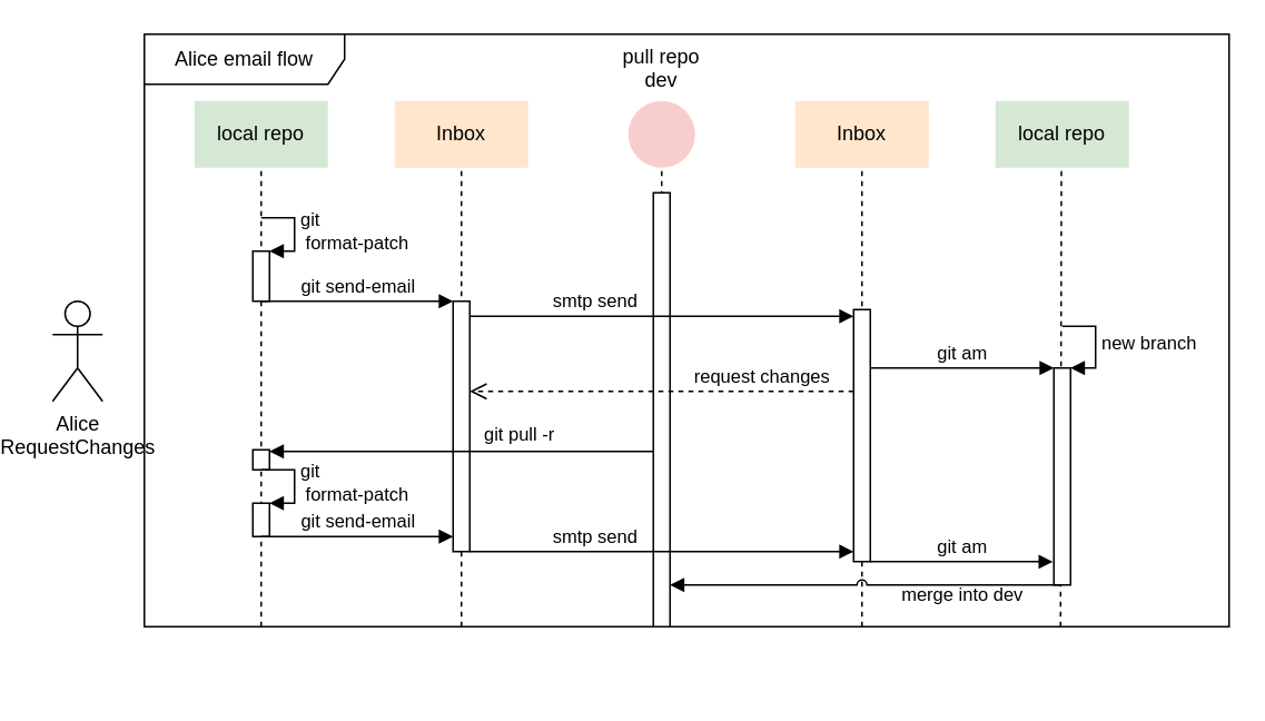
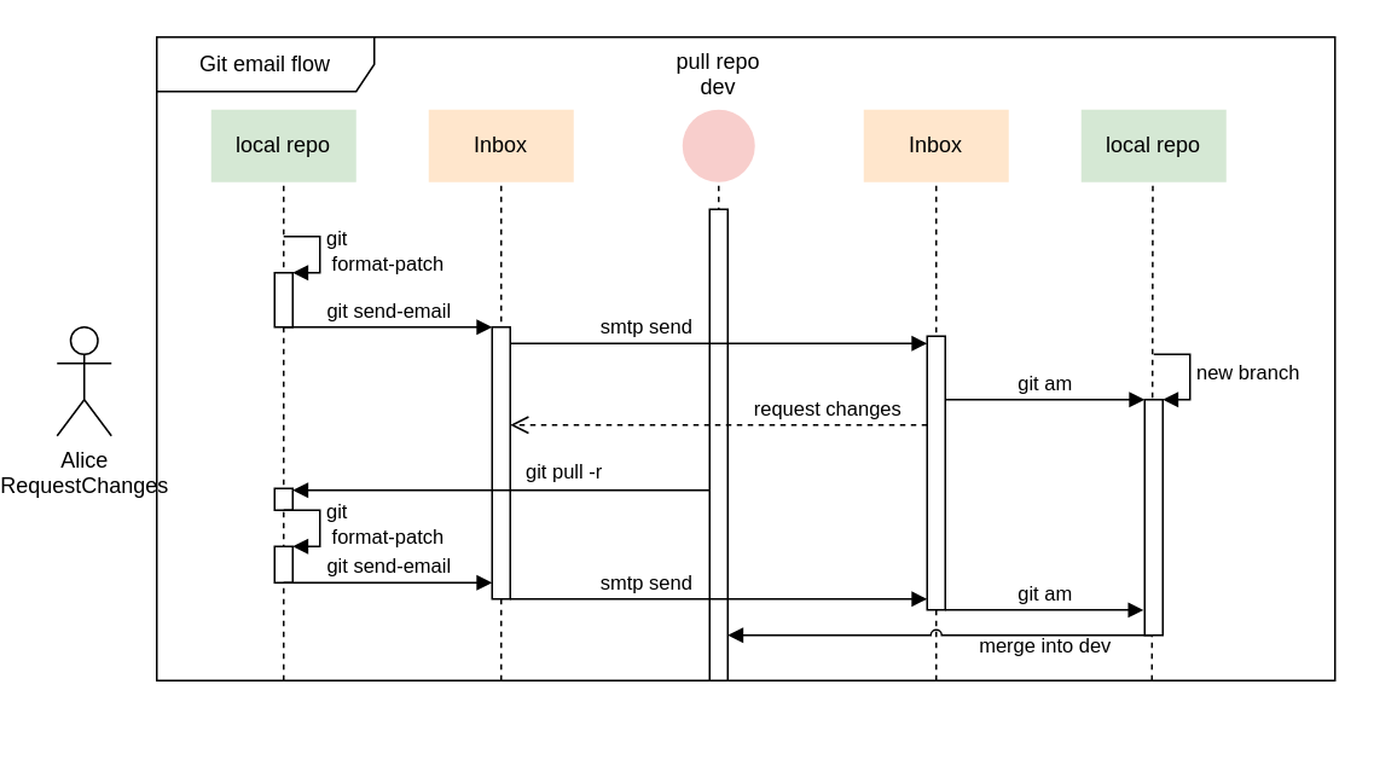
  <mxCell id="0" />
  <mxCell id="1" style="locked=1;" parent="0" />
  <mxCell id="2" value="" style="endArrow=none;dashed=1;html=1;labelBackgroundColor=none;" parent="1" edge="1"><mxGeometry width="50" height="50" relative="1" as="geometry"><mxPoint x="145" y="375" as="sourcePoint" /><mxPoint x="145" y="100" as="targetPoint" /></mxGeometry></mxCell>
- <mxCell id="3" value="&lt;span style=&quot;background-color: transparent&quot;&gt;Alice email flow&lt;/span&gt;" style="shape=umlFrame;whiteSpace=wrap;html=1;width=120;height=30;swimlaneFillColor=none;backgroundColor=#efefef;fillcolor=#efefef;labelBackgroundColor=none;fillColor=none;" parent="1" vertex="1"><mxGeometry x="75" y="20" width="650" height="355" as="geometry" /></mxCell>
+ <mxCell id="3" value="&lt;span style=&quot;background-color: transparent&quot;&gt;Git email flow&lt;/span&gt;" style="shape=umlFrame;whiteSpace=wrap;html=1;width=120;height=30;swimlaneFillColor=none;backgroundColor=#efefef;fillcolor=#efefef;labelBackgroundColor=none;fillColor=none;" parent="1" vertex="1"><mxGeometry x="75" y="20" width="650" height="355" as="geometry" /></mxCell>
  <mxCell id="4" value="&lt;div align=&quot;center&quot;&gt;&lt;span style=&quot;&quot;&gt;Alice&lt;/span&gt;&lt;/div&gt;&lt;div align=&quot;center&quot;&gt;&lt;span style=&quot;&quot;&gt;RequestChanges&lt;br&gt;&lt;/span&gt;&lt;/div&gt;" style="shape=umlActor;verticalLabelPosition=bottom;labelBackgroundColor=none;verticalAlign=top;html=1;outlineConnect=0;fillColor=none;" parent="1" vertex="1"><mxGeometry x="20" y="180" width="30" height="60" as="geometry" /></mxCell>
  <mxCell id="5" value="local repo" style="shape=umlLifeline;perimeter=lifelinePerimeter;whiteSpace=wrap;html=1;container=0;collapsible=0;recursiveResize=0;outlineConnect=0;strokeColor=none;fillColor=#d5e8d4;connectable=0;" parent="1" vertex="1"><mxGeometry x="105" y="60" width="80" height="350" as="geometry" /></mxCell>
  <mxCell id="6" value="pull repo&#10;dev&#10;" style="text;align=center;fontStyle=0;verticalAlign=middle;spacingLeft=3;spacingRight=3;strokeColor=none;rotatable=0;points=[[0,0.5],[1,0.5]];portConstraint=eastwest;fillColor=none;" parent="1" vertex="1"><mxGeometry x="345" y="34" width="80" height="26" as="geometry" /></mxCell>
  <mxCell id="7" value="" style="ellipse;whiteSpace=wrap;html=1;aspect=fixed;strokeColor=none;fillColor=#f8cecc;" parent="1" vertex="1"><mxGeometry x="365" y="60" width="40" height="40" as="geometry" /></mxCell>
  <mxCell id="8" value="" style="endArrow=none;dashed=1;html=1;labelBackgroundColor=none;entryX=0.516;entryY=0.12;entryDx=0;entryDy=0;entryPerimeter=0;" parent="1" edge="1"><mxGeometry width="50" height="50" relative="1" as="geometry"><mxPoint x="385" y="375" as="sourcePoint" /><mxPoint x="385" y="100" as="targetPoint" /></mxGeometry></mxCell>
  <mxCell id="9" value="Inbox" style="text;html=1;strokeColor=none;fillColor=#ffe6cc;align=center;verticalAlign=middle;whiteSpace=wrap;rounded=0;" parent="1" vertex="1"><mxGeometry x="465" y="60" width="80" height="40" as="geometry" /></mxCell>
  <mxCell id="10" value="" style="endArrow=none;dashed=1;html=1;labelBackgroundColor=none;entryX=0.516;entryY=0.12;entryDx=0;entryDy=0;entryPerimeter=0;jumpStyle=none;" parent="1" edge="1"><mxGeometry width="50" height="50" relative="1" as="geometry"><mxPoint x="505" y="375" as="sourcePoint" /><mxPoint x="505" y="100" as="targetPoint" /></mxGeometry></mxCell>
  <mxCell id="11" value="Inbox" style="text;html=1;strokeColor=none;fillColor=#ffe6cc;align=center;verticalAlign=middle;whiteSpace=wrap;rounded=0;" parent="1" vertex="1"><mxGeometry x="225" y="60" width="80" height="40" as="geometry" /></mxCell>
  <mxCell id="12" value="" style="endArrow=none;dashed=1;html=1;labelBackgroundColor=none;entryX=0.516;entryY=0.12;entryDx=0;entryDy=0;entryPerimeter=0;" parent="1" edge="1"><mxGeometry width="50" height="50" relative="1" as="geometry"><mxPoint x="265" y="375" as="sourcePoint" /><mxPoint x="265" y="99.5" as="targetPoint" /></mxGeometry></mxCell>
  <mxCell id="13" value="" style="endArrow=none;dashed=1;html=1;labelBackgroundColor=none;entryX=0.516;entryY=0.12;entryDx=0;entryDy=0;entryPerimeter=0;" parent="1" edge="1"><mxGeometry width="50" height="50" relative="1" as="geometry"><mxPoint x="624" y="375" as="sourcePoint" /><mxPoint x="624.5" y="99.5" as="targetPoint" /></mxGeometry></mxCell>
  <mxCell id="14" value="local repo" style="text;html=1;strokeColor=none;fillColor=#d5e8d4;align=center;verticalAlign=middle;whiteSpace=wrap;rounded=0;" parent="1" vertex="1"><mxGeometry x="585" y="60" width="80" height="40" as="geometry" /></mxCell>
  <mxCell id="15" value="" style="html=1;points=[];perimeter=orthogonalPerimeter;fillColor=#ffffff;" parent="1" vertex="1"><mxGeometry x="380" y="115" width="10" height="260" as="geometry" /></mxCell>
  <mxCell id="16" value="PrepareFirstPatch" style="locked=1;" parent="0" />
  <mxCell id="17" value="&lt;div&gt;&lt;span style=&quot;&quot;&gt;git&lt;/span&gt;&lt;/div&gt;&lt;div&gt;&lt;span style=&quot;&quot;&gt;&amp;nbsp;format-patch&lt;/span&gt;&lt;/div&gt;" style="edgeStyle=orthogonalEdgeStyle;html=1;align=left;spacingLeft=2;endArrow=block;rounded=0;entryX=1;entryY=0;labelBackgroundColor=none;" parent="16" target="18" edge="1"><mxGeometry relative="1" as="geometry"><mxPoint x="145" y="130" as="sourcePoint" /><Array as="points"><mxPoint x="165" y="130" /><mxPoint x="165" y="150" /></Array></mxGeometry></mxCell>
  <mxCell id="18" value="" style="html=1;points=[];perimeter=orthogonalPerimeter;" parent="16" vertex="1"><mxGeometry x="140" y="150" width="10" height="30" as="geometry" /></mxCell>
  <mxCell id="19" value="SendFirstPatch" style="locked=1;" parent="0" />
  <mxCell id="20" value="&lt;span&gt;git send-email&lt;/span&gt;" style="html=1;verticalAlign=bottom;startArrow=none;endArrow=block;startSize=8;startFill=0;jumpStyle=arc;labelBackgroundColor=none;" parent="19" edge="1"><mxGeometry relative="1" as="geometry"><mxPoint x="145" y="180" as="sourcePoint" /><mxPoint x="260" y="180" as="targetPoint" /></mxGeometry></mxCell>
  <mxCell id="21" value="" style="html=1;points=[];perimeter=orthogonalPerimeter;strokeColor=#000000;fillColor=#ffffff;" parent="19" vertex="1"><mxGeometry x="260" y="180" width="10" height="150" as="geometry" /></mxCell>
  <mxCell id="22" value="smtp send" style="html=1;verticalAlign=bottom;startArrow=none;endArrow=block;startSize=8;exitX=0.498;exitY=0.505;exitDx=0;exitDy=0;exitPerimeter=0;startFill=0;labelBackgroundColor=none;jumpStyle=none;" parent="19" edge="1"><mxGeometry x="-0.348" relative="1" as="geometry"><mxPoint x="270" y="189" as="sourcePoint" /><mxPoint x="500" y="189" as="targetPoint" /><mxPoint as="offset" /></mxGeometry></mxCell>
  <mxCell id="23" value="" style="html=1;points=[];perimeter=orthogonalPerimeter;fillColor=#ffffff;" parent="19" vertex="1"><mxGeometry x="500" y="185" width="10" height="151" as="geometry" /></mxCell>
  <mxCell id="24" value="ApplyAndTestChangeRequest" style="locked=1;" parent="0" />
  <mxCell id="25" value="new branch" style="edgeStyle=orthogonalEdgeStyle;html=1;align=left;spacingLeft=2;endArrow=block;rounded=0;labelBackgroundColor=none;" parent="24" edge="1"><mxGeometry relative="1" as="geometry"><mxPoint x="625" y="195" as="sourcePoint" /><Array as="points"><mxPoint x="645" y="195" /><mxPoint x="645" y="220" /></Array><mxPoint x="630" y="220" as="targetPoint" /></mxGeometry></mxCell>
  <mxCell id="26" value="git am" style="html=1;verticalAlign=bottom;startArrow=none;startFill=0;endArrow=block;startSize=8;labelBackgroundColor=none;" parent="24" edge="1"><mxGeometry width="60" relative="1" as="geometry"><mxPoint x="510" y="220" as="sourcePoint" /><mxPoint x="620" y="220" as="targetPoint" /></mxGeometry></mxCell>
  <mxCell id="27" value="" style="html=1;points=[];perimeter=orthogonalPerimeter;fillColor=#ffffff;" parent="24" vertex="1"><mxGeometry x="620" y="220" width="10" height="130" as="geometry" /></mxCell>
  <mxCell id="28" value="RequestChanges" style="locked=1;" parent="0" />
  <mxCell id="29" value="request changes" style="html=1;verticalAlign=bottom;endArrow=open;dashed=1;endSize=8;labelBackgroundColor=none;" parent="28" edge="1"><mxGeometry x="-0.522" relative="1" as="geometry"><mxPoint x="500" y="234" as="sourcePoint" /><mxPoint x="270" y="234" as="targetPoint" /><mxPoint as="offset" /></mxGeometry></mxCell>
  <mxCell id="30" value="UpdateLocalRepository" style="locked=1;" parent="0" />
  <mxCell id="31" value="&lt;div&gt;&lt;span style=&quot;&quot;&gt;git pull -r&lt;/span&gt;&lt;/div&gt;" style="edgeStyle=orthogonalEdgeStyle;html=1;align=left;spacingLeft=2;endArrow=block;rounded=0;entryX=1;entryY=0;labelBackgroundColor=none;jumpStyle=none;" parent="30" edge="1"><mxGeometry x="-0.086" y="-10" relative="1" as="geometry"><mxPoint x="380" y="270" as="sourcePoint" /><Array as="points"><mxPoint x="378" y="270" /><mxPoint x="378" y="270" /></Array><mxPoint x="150" y="270" as="targetPoint" /><mxPoint as="offset" /></mxGeometry></mxCell>
  <mxCell id="32" value="" style="html=1;points=[];perimeter=orthogonalPerimeter;fillColor=#ffffff;" parent="30" vertex="1"><mxGeometry x="140" y="269" width="10" height="12" as="geometry" /></mxCell>
  <mxCell id="33" value="PrepareSecoundPatch" style="locked=1;" parent="0" />
  <mxCell id="34" value="&lt;div&gt;git&lt;/div&gt;&lt;div&gt;&amp;nbsp;format-patch&lt;br&gt;&lt;/div&gt;" style="edgeStyle=orthogonalEdgeStyle;html=1;align=left;spacingLeft=2;endArrow=block;rounded=0;entryX=1;entryY=0;labelBackgroundColor=none;" parent="33" target="35" edge="1"><mxGeometry relative="1" as="geometry"><mxPoint x="145" y="281" as="sourcePoint" /><Array as="points"><mxPoint x="165" y="281" /><mxPoint x="165" y="301" /></Array></mxGeometry></mxCell>
  <mxCell id="35" value="" style="html=1;points=[];perimeter=orthogonalPerimeter;fillColor=#ffffff;" parent="33" vertex="1"><mxGeometry x="140" y="301" width="10" height="20" as="geometry" /></mxCell>
  <mxCell id="36" value="SendSecoundPatch" style="locked=1;" parent="0" />
  <mxCell id="37" value="&lt;span&gt;git send-email&lt;/span&gt;" style="html=1;verticalAlign=bottom;startArrow=none;endArrow=block;startSize=8;startFill=0;jumpStyle=arc;labelBackgroundColor=none;" parent="36" edge="1"><mxGeometry relative="1" as="geometry"><mxPoint x="145" y="321" as="sourcePoint" /><mxPoint x="260" y="321" as="targetPoint" /></mxGeometry></mxCell>
  <mxCell id="38" value="smtp send" style="html=1;verticalAlign=bottom;startArrow=none;endArrow=block;startSize=8;exitX=0.498;exitY=0.505;exitDx=0;exitDy=0;exitPerimeter=0;startFill=0;labelBackgroundColor=none;jumpStyle=none;" parent="36" edge="1"><mxGeometry x="-0.348" relative="1" as="geometry"><mxPoint x="270" y="330" as="sourcePoint" /><mxPoint x="500" y="330" as="targetPoint" /><mxPoint as="offset" /></mxGeometry></mxCell>
  <mxCell id="39" value="ApplyPatchAndMerge" style="locked=1;" parent="0" />
  <mxCell id="40" value="&lt;span style=&quot;&quot;&gt;merge into dev&lt;/span&gt;" style="html=1;verticalAlign=bottom;startArrow=none;endArrow=block;startSize=8;labelBackgroundColor=none;startFill=0;jumpStyle=arc;" parent="39" edge="1"><mxGeometry x="-0.492" y="15" relative="1" as="geometry"><mxPoint x="624.5" y="350" as="sourcePoint" /><mxPoint x="390" y="350" as="targetPoint" /><mxPoint as="offset" /></mxGeometry></mxCell>
  <mxCell id="41" value="&lt;span style=&quot;background-color: transparent&quot;&gt;git am&lt;/span&gt;" style="html=1;verticalAlign=bottom;startArrow=none;startFill=0;endArrow=block;startSize=8;labelBackgroundColor=none;rounded=0;entryX=-0.057;entryY=0.893;entryDx=0;entryDy=0;entryPerimeter=0;anchorPointDirection=1;snapToPoint=1;backgroundOutline=0;orthogonalLoop=0;" parent="39" source="23" target="27" edge="1"><mxGeometry width="60" relative="1" as="geometry"><mxPoint x="510" y="336" as="sourcePoint" /><mxPoint x="615" y="336" as="targetPoint" /></mxGeometry></mxCell>
